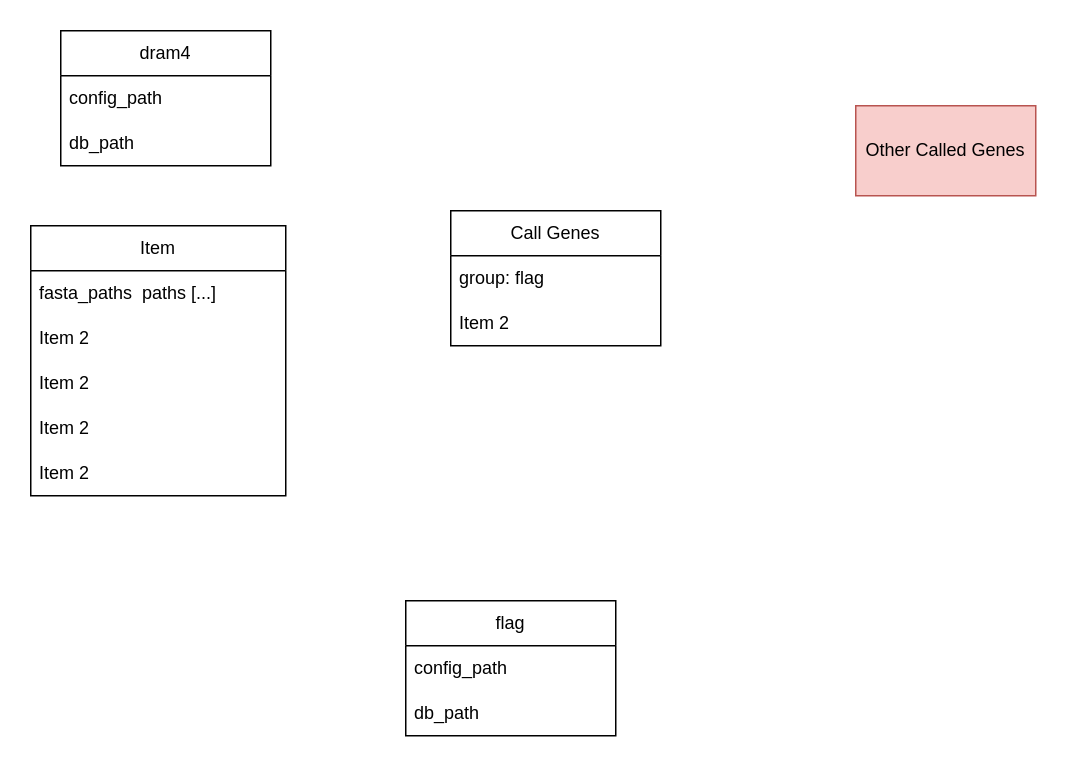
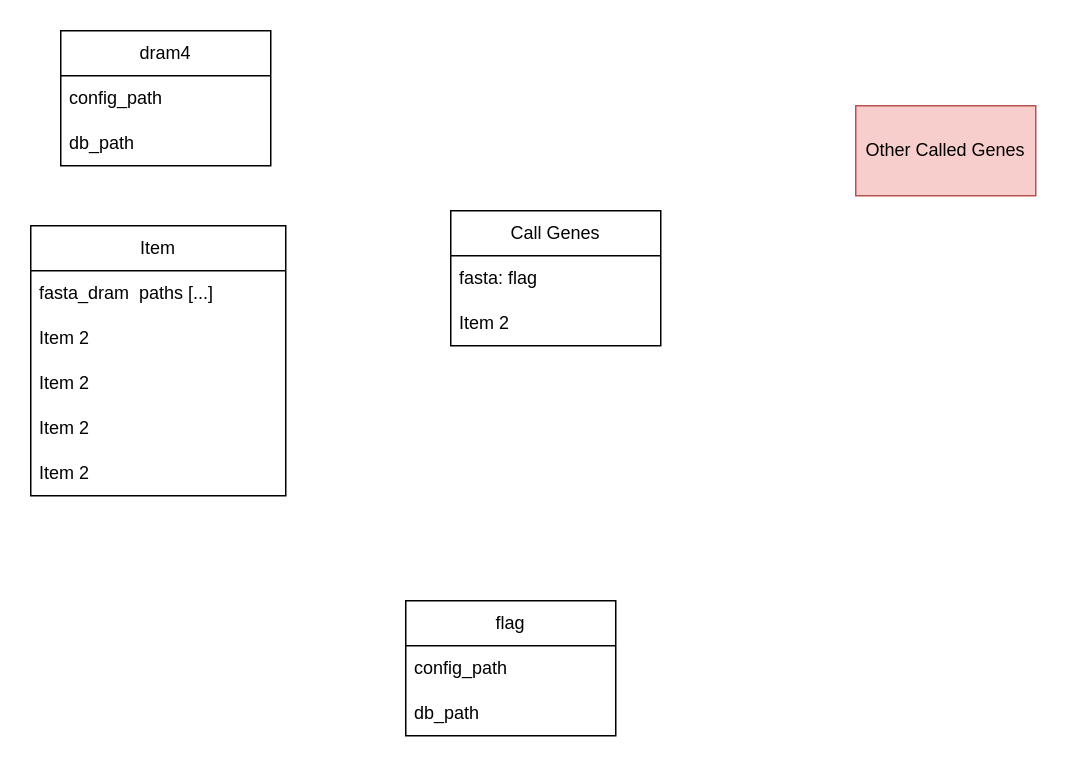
  <mxCell id="0" />
  <mxCell id="1" parent="0" />
  <mxCell id="2" value="dram4" style="swimlane;fontStyle=0;childLayout=stackLayout;horizontal=1;startSize=30;horizontalStack=0;resizeParent=1;resizeParentMax=0;resizeLast=0;collapsible=1;marginBottom=0;whiteSpace=wrap;html=1;" vertex="1" parent="1"><mxGeometry x="40" y="20" width="140" height="90" as="geometry" /></mxCell>
  <mxCell id="3" value="config_path" style="text;strokeColor=none;fillColor=none;align=left;verticalAlign=middle;spacingLeft=4;spacingRight=4;overflow=hidden;points=[[0,0.5],[1,0.5]];portConstraint=eastwest;rotatable=0;whiteSpace=wrap;html=1;" vertex="1" parent="2"><mxGeometry y="30" width="140" height="30" as="geometry" /></mxCell>
  <mxCell id="4" value="db_path" style="text;strokeColor=none;fillColor=none;align=left;verticalAlign=middle;spacingLeft=4;spacingRight=4;overflow=hidden;points=[[0,0.5],[1,0.5]];portConstraint=eastwest;rotatable=0;whiteSpace=wrap;html=1;" vertex="1" parent="2"><mxGeometry y="60" width="140" height="30" as="geometry" /></mxCell>
  <mxCell id="5" value="Call Genes" style="swimlane;fontStyle=0;childLayout=stackLayout;horizontal=1;startSize=30;horizontalStack=0;resizeParent=1;resizeParentMax=0;resizeLast=0;collapsible=1;marginBottom=0;whiteSpace=wrap;html=1;" vertex="1" parent="1"><mxGeometry x="300" y="140" width="140" height="90" as="geometry" /></mxCell>
- <mxCell id="6" value="group: flag" style="text;strokeColor=none;fillColor=none;align=left;verticalAlign=middle;spacingLeft=4;spacingRight=4;overflow=hidden;points=[[0,0.5],[1,0.5]];portConstraint=eastwest;rotatable=0;whiteSpace=wrap;html=1;" vertex="1" parent="5"><mxGeometry y="30" width="140" height="30" as="geometry" /></mxCell>
+ <mxCell id="6" value="fasta: flag" style="text;strokeColor=none;fillColor=none;align=left;verticalAlign=middle;spacingLeft=4;spacingRight=4;overflow=hidden;points=[[0,0.5],[1,0.5]];portConstraint=eastwest;rotatable=0;whiteSpace=wrap;html=1;" vertex="1" parent="5"><mxGeometry y="30" width="140" height="30" as="geometry" /></mxCell>
  <mxCell id="7" value="Item 2" style="text;strokeColor=none;fillColor=none;align=left;verticalAlign=middle;spacingLeft=4;spacingRight=4;overflow=hidden;points=[[0,0.5],[1,0.5]];portConstraint=eastwest;rotatable=0;whiteSpace=wrap;html=1;" vertex="1" parent="5"><mxGeometry y="60" width="140" height="30" as="geometry" /></mxCell>
  <mxCell id="8" value="Other Called Genes" style="whiteSpace=wrap;html=1;fillColor=#f8cecc;strokeColor=#b85450;rounded=0;" vertex="1" parent="1"><mxGeometry x="570" y="70" width="120" height="60" as="geometry" /></mxCell>
  <mxCell id="9" value="Item" style="swimlane;fontStyle=0;childLayout=stackLayout;horizontal=1;startSize=30;horizontalStack=0;resizeParent=1;resizeParentMax=0;resizeLast=0;collapsible=1;marginBottom=0;whiteSpace=wrap;html=1;" vertex="1" parent="1"><mxGeometry x="20" y="150" width="170" height="180" as="geometry" /></mxCell>
- <mxCell id="10" value="fasta_paths&amp;nbsp; paths [...]" style="text;strokeColor=none;fillColor=none;align=left;verticalAlign=middle;spacingLeft=4;spacingRight=4;overflow=hidden;points=[[0,0.5],[1,0.5]];portConstraint=eastwest;rotatable=0;whiteSpace=wrap;html=1;" vertex="1" parent="9"><mxGeometry y="30" width="170" height="30" as="geometry" /></mxCell>
+ <mxCell id="10" value="fasta_dram&amp;nbsp; paths [...]" style="text;strokeColor=none;fillColor=none;align=left;verticalAlign=middle;spacingLeft=4;spacingRight=4;overflow=hidden;points=[[0,0.5],[1,0.5]];portConstraint=eastwest;rotatable=0;whiteSpace=wrap;html=1;" vertex="1" parent="9"><mxGeometry y="30" width="170" height="30" as="geometry" /></mxCell>
  <mxCell id="11" value="Item 2" style="text;strokeColor=none;fillColor=none;align=left;verticalAlign=middle;spacingLeft=4;spacingRight=4;overflow=hidden;points=[[0,0.5],[1,0.5]];portConstraint=eastwest;rotatable=0;whiteSpace=wrap;html=1;" vertex="1" parent="9"><mxGeometry y="60" width="170" height="30" as="geometry" /></mxCell>
  <mxCell id="12" value="Item 2" style="text;strokeColor=none;fillColor=none;align=left;verticalAlign=middle;spacingLeft=4;spacingRight=4;overflow=hidden;points=[[0,0.5],[1,0.5]];portConstraint=eastwest;rotatable=0;whiteSpace=wrap;html=1;" vertex="1" parent="9"><mxGeometry y="90" width="170" height="30" as="geometry" /></mxCell>
  <mxCell id="13" value="Item 2" style="text;strokeColor=none;fillColor=none;align=left;verticalAlign=middle;spacingLeft=4;spacingRight=4;overflow=hidden;points=[[0,0.5],[1,0.5]];portConstraint=eastwest;rotatable=0;whiteSpace=wrap;html=1;" vertex="1" parent="9"><mxGeometry y="120" width="170" height="30" as="geometry" /></mxCell>
  <mxCell id="14" value="Item 2" style="text;strokeColor=none;fillColor=none;align=left;verticalAlign=middle;spacingLeft=4;spacingRight=4;overflow=hidden;points=[[0,0.5],[1,0.5]];portConstraint=eastwest;rotatable=0;whiteSpace=wrap;html=1;" vertex="1" parent="9"><mxGeometry y="150" width="170" height="30" as="geometry" /></mxCell>
  <mxCell id="15" value="flag" style="swimlane;fontStyle=0;childLayout=stackLayout;horizontal=1;startSize=30;horizontalStack=0;resizeParent=1;resizeParentMax=0;resizeLast=0;collapsible=1;marginBottom=0;whiteSpace=wrap;html=1;" vertex="1" parent="1"><mxGeometry x="270" y="400" width="140" height="90" as="geometry" /></mxCell>
  <mxCell id="16" value="config_path" style="text;strokeColor=none;fillColor=none;align=left;verticalAlign=middle;spacingLeft=4;spacingRight=4;overflow=hidden;points=[[0,0.5],[1,0.5]];portConstraint=eastwest;rotatable=0;whiteSpace=wrap;html=1;" vertex="1" parent="15"><mxGeometry y="30" width="140" height="30" as="geometry" /></mxCell>
  <mxCell id="17" value="db_path" style="text;strokeColor=none;fillColor=none;align=left;verticalAlign=middle;spacingLeft=4;spacingRight=4;overflow=hidden;points=[[0,0.5],[1,0.5]];portConstraint=eastwest;rotatable=0;whiteSpace=wrap;html=1;" vertex="1" parent="15"><mxGeometry y="60" width="140" height="30" as="geometry" /></mxCell>
